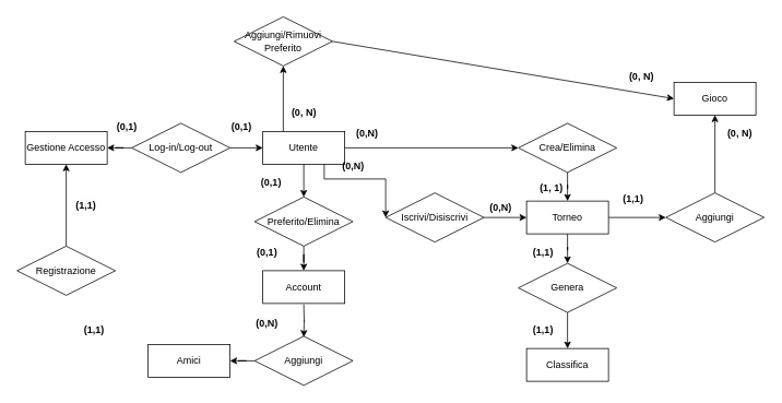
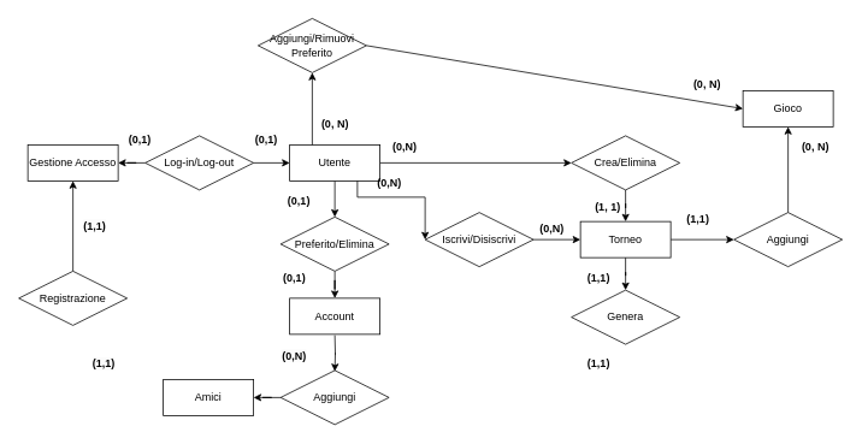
  <mxCell id="0" />
  <mxCell id="1" parent="0" />
  <mxCell id="2" value="" style="edgeStyle=orthogonalEdgeStyle;rounded=0;orthogonalLoop=1;jettySize=auto;html=1;" parent="1" source="3" target="11" edge="1"><mxGeometry relative="1" as="geometry" /></mxCell>
  <mxCell id="3" value="Crea/Elimina" style="shape=rhombus;perimeter=rhombusPerimeter;whiteSpace=wrap;html=1;align=center;" parent="1" vertex="1"><mxGeometry x="632" y="150" width="120" height="60" as="geometry" /></mxCell>
  <mxCell id="4" value="" style="edgeStyle=orthogonalEdgeStyle;rounded=0;orthogonalLoop=1;jettySize=auto;html=1;exitX=1;exitY=0.5;exitDx=0;exitDy=0;" parent="1" source="6" target="3" edge="1"><mxGeometry relative="1" as="geometry"><mxPoint x="572" y="180" as="sourcePoint" /></mxGeometry></mxCell>
  <mxCell id="5" value="" style="edgeStyle=orthogonalEdgeStyle;rounded=0;orthogonalLoop=1;jettySize=auto;html=1;" parent="1" source="6" target="20" edge="1"><mxGeometry relative="1" as="geometry" /></mxCell>
  <mxCell id="6" value="Utente" style="whiteSpace=wrap;html=1;align=center;" parent="1" vertex="1"><mxGeometry x="320" y="160" width="100" height="40" as="geometry" /></mxCell>
  <mxCell id="7" value="Gioco" style="whiteSpace=wrap;html=1;align=center;" parent="1" vertex="1"><mxGeometry x="822" y="100" width="100" height="40" as="geometry" /></mxCell>
  <mxCell id="8" value="Amici" style="whiteSpace=wrap;html=1;align=center;" parent="1" vertex="1"><mxGeometry x="180" y="420" width="100" height="40" as="geometry" /></mxCell>
  <mxCell id="9" value="" style="edgeStyle=orthogonalEdgeStyle;rounded=0;orthogonalLoop=1;jettySize=auto;html=1;" parent="1" source="11" target="18" edge="1"><mxGeometry relative="1" as="geometry" /></mxCell>
  <mxCell id="10" value="" style="edgeStyle=orthogonalEdgeStyle;rounded=0;orthogonalLoop=1;jettySize=auto;html=1;" parent="1" source="11" target="14" edge="1"><mxGeometry relative="1" as="geometry" /></mxCell>
  <mxCell id="11" value="Torneo" style="whiteSpace=wrap;html=1;align=center;" parent="1" vertex="1"><mxGeometry x="642" y="245" width="100" height="40" as="geometry" /></mxCell>
- <mxCell id="12" value="Classifica" style="whiteSpace=wrap;html=1;align=center;" parent="1" vertex="1"><mxGeometry x="642" y="425" width="100" height="40" as="geometry" /></mxCell>
  <mxCell id="13" value="" style="edgeStyle=orthogonalEdgeStyle;rounded=0;orthogonalLoop=1;jettySize=auto;html=1;" parent="1" source="14" target="7" edge="1"><mxGeometry relative="1" as="geometry" /></mxCell>
  <mxCell id="14" value="Aggiungi" style="shape=rhombus;perimeter=rhombusPerimeter;whiteSpace=wrap;html=1;align=center;" parent="1" vertex="1"><mxGeometry x="812" y="235" width="120" height="60" as="geometry" /></mxCell>
  <mxCell id="15" value="" style="edgeStyle=orthogonalEdgeStyle;rounded=0;orthogonalLoop=1;jettySize=auto;html=1;" parent="1" source="16" target="8" edge="1"><mxGeometry relative="1" as="geometry" /></mxCell>
  <mxCell id="16" value="Aggiungi" style="shape=rhombus;perimeter=rhombusPerimeter;whiteSpace=wrap;html=1;align=center;" parent="1" vertex="1"><mxGeometry x="310" y="410" width="120" height="60" as="geometry" /></mxCell>
- <mxCell id="17" value="" style="edgeStyle=orthogonalEdgeStyle;rounded=0;orthogonalLoop=1;jettySize=auto;html=1;" parent="1" source="18" target="12" edge="1"><mxGeometry relative="1" as="geometry" /></mxCell>
  <mxCell id="18" value="Genera" style="shape=rhombus;perimeter=rhombusPerimeter;whiteSpace=wrap;html=1;align=center;" parent="1" vertex="1"><mxGeometry x="632" y="321" width="120" height="60" as="geometry" /></mxCell>
  <mxCell id="19" value="" style="edgeStyle=orthogonalEdgeStyle;rounded=0;orthogonalLoop=1;jettySize=auto;html=1;" parent="1" source="20" target="22" edge="1"><mxGeometry relative="1" as="geometry" /></mxCell>
  <mxCell id="20" value="Preferito/Elimina" style="shape=rhombus;perimeter=rhombusPerimeter;whiteSpace=wrap;html=1;align=center;" parent="1" vertex="1"><mxGeometry x="310" y="240" width="120" height="60" as="geometry" /></mxCell>
  <mxCell id="21" value="" style="edgeStyle=orthogonalEdgeStyle;rounded=0;orthogonalLoop=1;jettySize=auto;html=1;" parent="1" edge="1"><mxGeometry relative="1" as="geometry"><mxPoint x="370" y="371" as="sourcePoint" /><mxPoint x="370" y="411" as="targetPoint" /></mxGeometry></mxCell>
  <mxCell id="22" value="Account" style="whiteSpace=wrap;html=1;align=center;" parent="1" vertex="1"><mxGeometry x="320" y="330" width="100" height="40" as="geometry" /></mxCell>
  <mxCell id="23" value="Gestione Accesso" style="whiteSpace=wrap;html=1;align=center;" parent="1" vertex="1"><mxGeometry x="30" y="160" width="100" height="40" as="geometry" /></mxCell>
  <mxCell id="24" value="" style="edgeStyle=orthogonalEdgeStyle;rounded=0;orthogonalLoop=1;jettySize=auto;html=1;" parent="1" source="25" target="23" edge="1"><mxGeometry relative="1" as="geometry" /></mxCell>
  <mxCell id="25" value="Registrazione" style="shape=rhombus;perimeter=rhombusPerimeter;whiteSpace=wrap;html=1;align=center;" parent="1" vertex="1"><mxGeometry x="20" y="300" width="120" height="60" as="geometry" /></mxCell>
  <mxCell id="26" value="" style="edgeStyle=orthogonalEdgeStyle;rounded=0;orthogonalLoop=1;jettySize=auto;html=1;" parent="1" source="28" target="23" edge="1"><mxGeometry relative="1" as="geometry" /></mxCell>
  <mxCell id="27" value="" style="edgeStyle=orthogonalEdgeStyle;rounded=0;orthogonalLoop=1;jettySize=auto;html=1;" parent="1" source="28" target="6" edge="1"><mxGeometry relative="1" as="geometry" /></mxCell>
  <mxCell id="28" value="Log-in/Log-out" style="shape=rhombus;perimeter=rhombusPerimeter;whiteSpace=wrap;html=1;align=center;" parent="1" vertex="1"><mxGeometry x="160" y="150" width="120" height="60" as="geometry" /></mxCell>
  <mxCell id="29" value="(0,1)" style="text;align=center;fontStyle=1;verticalAlign=middle;spacingLeft=3;spacingRight=3;strokeColor=none;rotatable=0;points=[[0,0.5],[1,0.5]];portConstraint=eastwest;html=1;" parent="1" vertex="1"><mxGeometry x="290" y="210" width="80" height="26" as="geometry" /></mxCell>
  <mxCell id="30" value="(0,1)" style="text;align=center;fontStyle=1;verticalAlign=middle;spacingLeft=3;spacingRight=3;strokeColor=none;rotatable=0;points=[[0,0.5],[1,0.5]];portConstraint=eastwest;html=1;" parent="1" vertex="1"><mxGeometry x="285" y="295" width="80" height="26" as="geometry" /></mxCell>
  <mxCell id="31" value="(0,N)" style="text;align=center;fontStyle=1;verticalAlign=middle;spacingLeft=3;spacingRight=3;strokeColor=none;rotatable=0;points=[[0,0.5],[1,0.5]];portConstraint=eastwest;html=1;" parent="1" vertex="1"><mxGeometry x="407" y="150" width="80" height="26" as="geometry" /></mxCell>
  <mxCell id="32" value="(1, 1)" style="text;align=center;fontStyle=1;verticalAlign=middle;spacingLeft=3;spacingRight=3;strokeColor=none;rotatable=0;points=[[0,0.5],[1,0.5]];portConstraint=eastwest;html=1;" parent="1" vertex="1"><mxGeometry x="632" y="216" width="80" height="26" as="geometry" /></mxCell>
  <mxCell id="33" value="(1,1)" style="text;align=center;fontStyle=1;verticalAlign=middle;spacingLeft=3;spacingRight=3;strokeColor=none;rotatable=0;points=[[0,0.5],[1,0.5]];portConstraint=eastwest;html=1;" parent="1" vertex="1"><mxGeometry x="622" y="295" width="80" height="26" as="geometry" /></mxCell>
  <mxCell id="34" value="(1,1)" style="text;align=center;fontStyle=1;verticalAlign=middle;spacingLeft=3;spacingRight=3;strokeColor=none;rotatable=0;points=[[0,0.5],[1,0.5]];portConstraint=eastwest;html=1;" parent="1" vertex="1"><mxGeometry x="622" y="390" width="80" height="26" as="geometry" /></mxCell>
  <mxCell id="35" value="(1,1)" style="text;align=center;fontStyle=1;verticalAlign=middle;spacingLeft=3;spacingRight=3;strokeColor=none;rotatable=0;points=[[0,0.5],[1,0.5]];portConstraint=eastwest;html=1;" parent="1" vertex="1"><mxGeometry x="752" y="230" width="40" height="26" as="geometry" /></mxCell>
  <mxCell id="36" value="(0, N)" style="text;align=center;fontStyle=1;verticalAlign=middle;spacingLeft=3;spacingRight=3;strokeColor=none;rotatable=0;points=[[0,0.5],[1,0.5]];portConstraint=eastwest;html=1;" parent="1" vertex="1"><mxGeometry x="882" y="150" width="40" height="26" as="geometry" /></mxCell>
  <mxCell id="37" value="&lt;span style=&quot;color: rgb(0, 0, 0); font-family: Helvetica; font-size: 12px; font-style: normal; font-variant-ligatures: normal; font-variant-caps: normal; font-weight: 700; letter-spacing: normal; orphans: 2; text-align: center; text-indent: 0px; text-transform: none; widows: 2; word-spacing: 0px; -webkit-text-stroke-width: 0px; background-color: rgb(251, 251, 251); text-decoration-thickness: initial; text-decoration-style: initial; text-decoration-color: initial; float: none; display: inline !important;&quot;&gt;(1,1)&lt;/span&gt;" style="text;whiteSpace=wrap;html=1;" parent="1" vertex="1"><mxGeometry x="100" y="389" width="30" height="27" as="geometry" /></mxCell>
  <mxCell id="38" value="&lt;span style=&quot;color: rgb(0, 0, 0); font-family: Helvetica; font-size: 12px; font-style: normal; font-variant-ligatures: normal; font-variant-caps: normal; font-weight: 700; letter-spacing: normal; orphans: 2; text-align: center; text-indent: 0px; text-transform: none; widows: 2; word-spacing: 0px; -webkit-text-stroke-width: 0px; background-color: rgb(251, 251, 251); text-decoration-thickness: initial; text-decoration-style: initial; text-decoration-color: initial; float: none; display: inline !important;&quot;&gt;(1,1)&lt;/span&gt;" style="text;whiteSpace=wrap;html=1;" parent="1" vertex="1"><mxGeometry x="90" y="236" width="30" height="27" as="geometry" /></mxCell>
  <mxCell id="39" value="&lt;span style=&quot;color: rgb(0, 0, 0); font-family: Helvetica; font-size: 12px; font-style: normal; font-variant-ligatures: normal; font-variant-caps: normal; font-weight: 700; letter-spacing: normal; orphans: 2; text-align: center; text-indent: 0px; text-transform: none; widows: 2; word-spacing: 0px; -webkit-text-stroke-width: 0px; background-color: rgb(251, 251, 251); text-decoration-thickness: initial; text-decoration-style: initial; text-decoration-color: initial; float: none; display: inline !important;&quot;&gt;(0,1)&lt;/span&gt;" style="text;whiteSpace=wrap;html=1;" parent="1" vertex="1"><mxGeometry x="280" y="140" width="30" height="27" as="geometry" /></mxCell>
  <mxCell id="40" value="&lt;span style=&quot;color: rgb(0, 0, 0); font-family: Helvetica; font-size: 12px; font-style: normal; font-variant-ligatures: normal; font-variant-caps: normal; font-weight: 700; letter-spacing: normal; orphans: 2; text-align: center; text-indent: 0px; text-transform: none; widows: 2; word-spacing: 0px; -webkit-text-stroke-width: 0px; background-color: rgb(251, 251, 251); text-decoration-thickness: initial; text-decoration-style: initial; text-decoration-color: initial; float: none; display: inline !important;&quot;&gt;(0,1)&lt;/span&gt;" style="text;whiteSpace=wrap;html=1;" parent="1" vertex="1"><mxGeometry x="140" y="140" width="30" height="30" as="geometry" /></mxCell>
  <mxCell id="41" value="&lt;span style=&quot;color: rgb(0, 0, 0); font-family: Helvetica; font-size: 12px; font-style: normal; font-variant-ligatures: normal; font-variant-caps: normal; font-weight: 700; letter-spacing: normal; orphans: 2; text-align: center; text-indent: 0px; text-transform: none; widows: 2; word-spacing: 0px; -webkit-text-stroke-width: 0px; background-color: rgb(251, 251, 251); text-decoration-thickness: initial; text-decoration-style: initial; text-decoration-color: initial; float: none; display: inline !important;&quot;&gt;(0,N)&lt;/span&gt;" style="text;whiteSpace=wrap;html=1;" parent="1" vertex="1"><mxGeometry x="310" y="380" width="30" height="20" as="geometry" /></mxCell>
  <mxCell id="42" value="" style="endArrow=classic;html=1;rounded=0;exitX=0.25;exitY=0;exitDx=0;exitDy=0;" edge="1" parent="1" source="6"><mxGeometry width="50" height="50" relative="1" as="geometry"><mxPoint x="305" y="115" as="sourcePoint" /><mxPoint x="345" y="80" as="targetPoint" /></mxGeometry></mxCell>
  <mxCell id="43" value="Aggiungi/Rimuovi&lt;br&gt;Preferito" style="shape=rhombus;perimeter=rhombusPerimeter;whiteSpace=wrap;html=1;align=center;" vertex="1" parent="1"><mxGeometry x="285" y="20" width="120" height="60" as="geometry" /></mxCell>
  <mxCell id="44" value="" style="endArrow=classic;html=1;rounded=0;exitX=1;exitY=0.5;exitDx=0;exitDy=0;entryX=0;entryY=0.5;entryDx=0;entryDy=0;" edge="1" parent="1" source="43" target="7"><mxGeometry width="50" height="50" relative="1" as="geometry"><mxPoint x="557" y="49.5" as="sourcePoint" /><mxPoint x="877" y="50" as="targetPoint" /></mxGeometry></mxCell>
  <mxCell id="45" value="(0, N)" style="text;align=center;fontStyle=1;verticalAlign=middle;spacingLeft=3;spacingRight=3;strokeColor=none;rotatable=0;points=[[0,0.5],[1,0.5]];portConstraint=eastwest;html=1;" vertex="1" parent="1"><mxGeometry x="762" y="80" width="40" height="26" as="geometry" /></mxCell>
  <mxCell id="46" value="(0, N)" style="text;align=center;fontStyle=1;verticalAlign=middle;spacingLeft=3;spacingRight=3;strokeColor=none;rotatable=0;points=[[0,0.5],[1,0.5]];portConstraint=eastwest;html=1;" vertex="1" parent="1"><mxGeometry x="350" y="124" width="40" height="26" as="geometry" /></mxCell>
  <mxCell id="47" style="edgeStyle=orthogonalEdgeStyle;rounded=0;orthogonalLoop=1;jettySize=auto;html=1;exitX=1;exitY=0.5;exitDx=0;exitDy=0;" edge="1" parent="1" source="48" target="11"><mxGeometry relative="1" as="geometry" /></mxCell>
  <mxCell id="48" value="Iscrivi/Disiscrivi" style="shape=rhombus;perimeter=rhombusPerimeter;whiteSpace=wrap;html=1;align=center;" vertex="1" parent="1"><mxGeometry x="470" y="235" width="120" height="60" as="geometry" /></mxCell>
  <mxCell id="49" value="" style="edgeStyle=orthogonalEdgeStyle;rounded=0;orthogonalLoop=1;jettySize=auto;html=1;entryX=0;entryY=0.5;entryDx=0;entryDy=0;exitX=0.75;exitY=1;exitDx=0;exitDy=0;" edge="1" parent="1" source="6" target="48"><mxGeometry relative="1" as="geometry"><mxPoint x="390" y="218" as="sourcePoint" /><mxPoint x="430" y="218" as="targetPoint" /><Array as="points"><mxPoint x="395" y="218" /><mxPoint x="470" y="218" /></Array></mxGeometry></mxCell>
  <mxCell id="50" value="(0,N)" style="text;align=center;fontStyle=1;verticalAlign=middle;spacingLeft=3;spacingRight=3;strokeColor=none;rotatable=0;points=[[0,0.5],[1,0.5]];portConstraint=eastwest;html=1;" vertex="1" parent="1"><mxGeometry x="390" y="190" width="80" height="26" as="geometry" /></mxCell>
  <mxCell id="51" value="(0,N)" style="text;align=center;fontStyle=1;verticalAlign=middle;spacingLeft=3;spacingRight=3;strokeColor=none;rotatable=0;points=[[0,0.5],[1,0.5]];portConstraint=eastwest;html=1;" vertex="1" parent="1"><mxGeometry x="570" y="240" width="80" height="26" as="geometry" /></mxCell>
